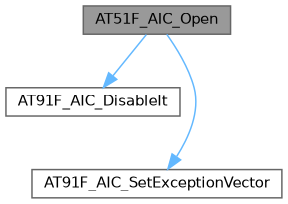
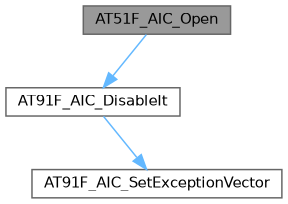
  digraph {
    rankdir=TB
    node [color=grey40 fillcolor=white fontname=Helvetica fontsize=10 shape=box style=filled]
    edge [color=steelblue1 fontname=Helvetica fontsize=10 labelfontname=Helvetica labelfontsize=10 style=solid]
    n1 [color=gray40 fillcolor=grey60 fontcolor=black height=0.2 label=AT51F_AIC_Open width=0.4]
    n2 [height=0.2 label=AT91F_AIC_DisableIt width=0.4]
    n3 [height=0.2 label=AT91F_AIC_SetExceptionVector width=0.4]
    n1 -> n2
-   n1 -> n3
+   n2 -> n3
  }
